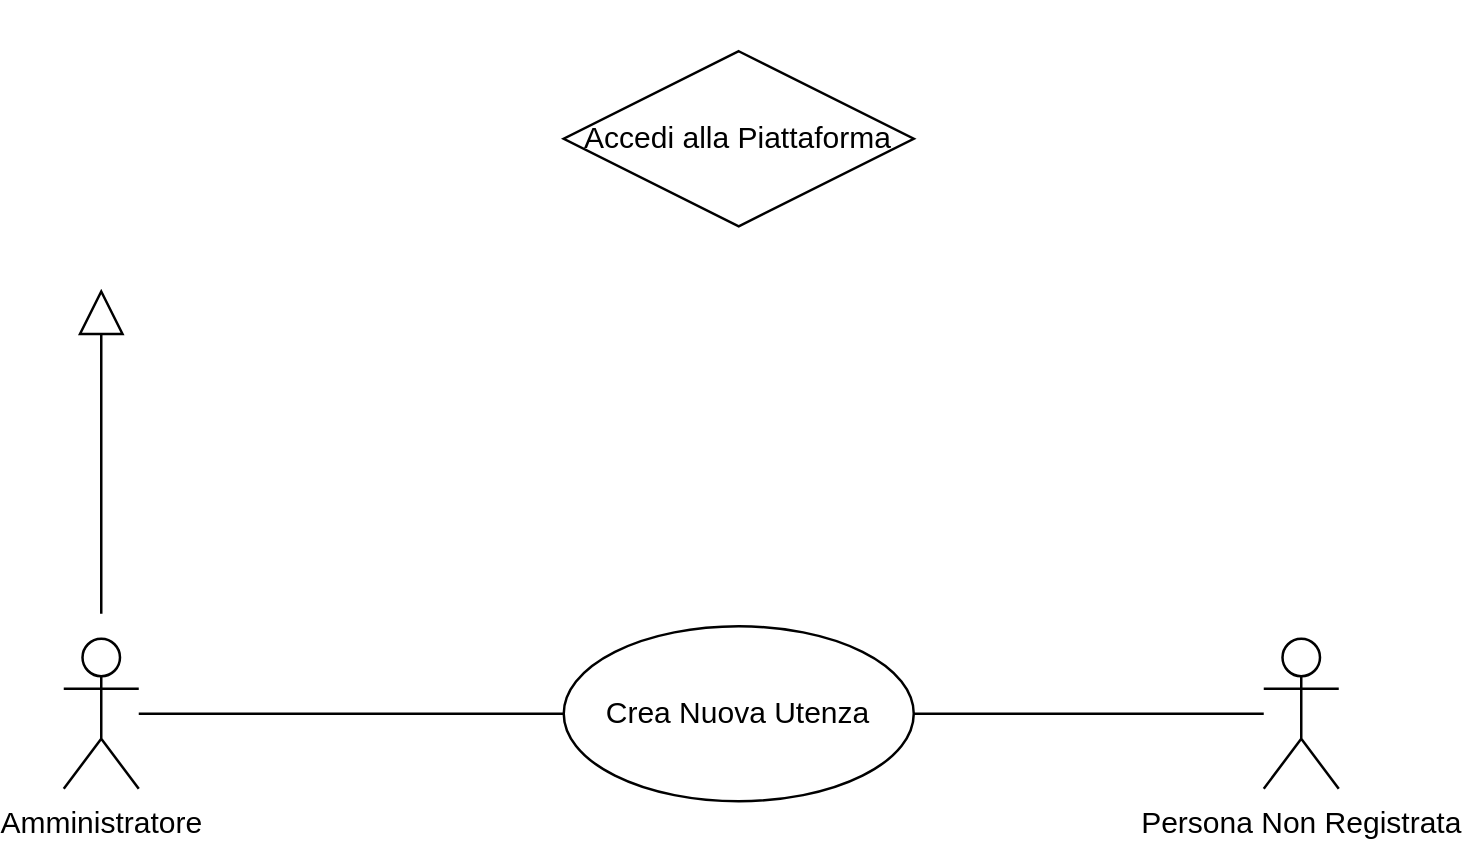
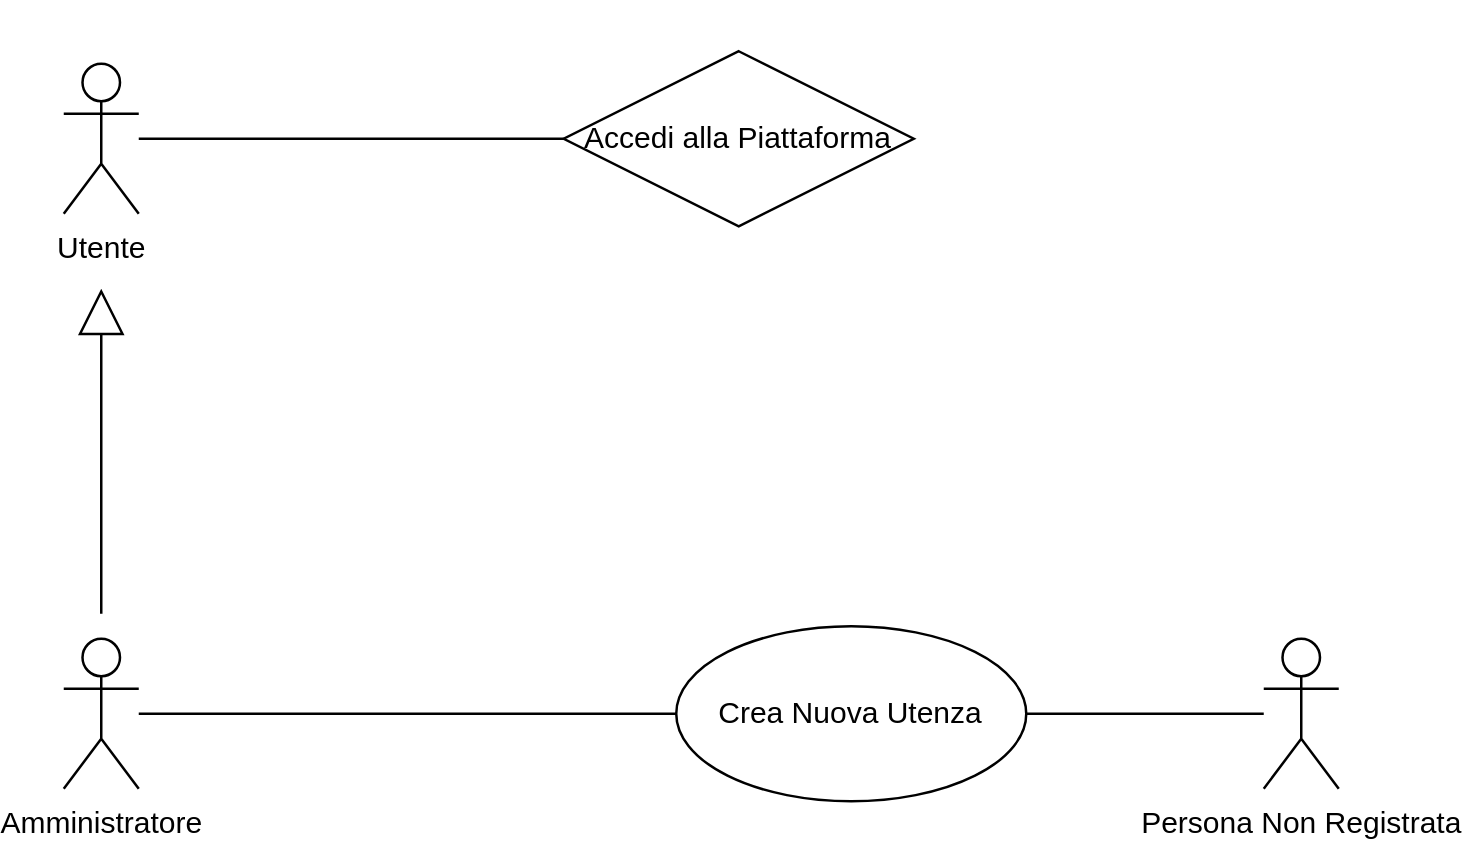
  <mxCell id="0" />
  <mxCell id="1" parent="0" />
+ <mxCell id="2" value="Utente" style="shape=umlActor;verticalLabelPosition=bottom;verticalAlign=top;html=1;" vertex="1" parent="1"><mxGeometry x="20" y="25" width="30" height="60" as="geometry" /></mxCell>
  <mxCell id="3" value="Amministratore" style="shape=umlActor;verticalLabelPosition=bottom;verticalAlign=top;html=1;" vertex="1" parent="1"><mxGeometry x="20" y="255" width="30" height="60" as="geometry" /></mxCell>
  <mxCell id="4" value="" style="endArrow=block;endSize=16;endFill=0;html=1;rounded=0;" edge="1" parent="1"><mxGeometry width="160" relative="1" as="geometry"><mxPoint x="35" y="245" as="sourcePoint" /><mxPoint x="35" y="115" as="targetPoint" /></mxGeometry></mxCell>
  <mxCell id="5" value="Accedi alla Piattaforma" style="rhombus;whiteSpace=wrap;html=1;" vertex="1" parent="1"><mxGeometry x="220" y="20" width="140" height="70" as="geometry" /></mxCell>
- <mxCell id="7" value="Crea Nuova Utenza" style="ellipse;whiteSpace=wrap;html=1;" vertex="1" parent="1"><mxGeometry x="220" y="250" width="140" height="70" as="geometry" /></mxCell>
+ <mxCell id="6" value="" style="endArrow=none;html=1;edgeStyle=orthogonalEdgeStyle;rounded=0;" edge="1" parent="1" source="2" target="5"><mxGeometry relative="1" as="geometry"><mxPoint x="200" y="155" as="sourcePoint" /><mxPoint x="360" y="155" as="targetPoint" /></mxGeometry></mxCell>
+ <mxCell id="7" value="Crea Nuova Utenza" style="ellipse;whiteSpace=wrap;html=1;" vertex="1" parent="1"><mxGeometry x="265" y="250" width="140" height="70" as="geometry" /></mxCell>
  <mxCell id="8" value="" style="endArrow=none;html=1;edgeStyle=orthogonalEdgeStyle;rounded=0;" edge="1" parent="1" target="7" source="3"><mxGeometry relative="1" as="geometry"><mxPoint x="50" y="285" as="sourcePoint" /><mxPoint x="360" y="385" as="targetPoint" /></mxGeometry></mxCell>
  <mxCell id="9" value="Persona Non Registrata" style="shape=umlActor;verticalLabelPosition=bottom;verticalAlign=top;html=1;" vertex="1" parent="1"><mxGeometry x="500" y="255" width="30" height="60" as="geometry" /></mxCell>
  <mxCell id="10" value="" style="endArrow=none;html=1;edgeStyle=orthogonalEdgeStyle;rounded=0;" edge="1" parent="1" source="7" target="9"><mxGeometry relative="1" as="geometry"><mxPoint x="60" y="295" as="sourcePoint" /><mxPoint x="230" y="295" as="targetPoint" /></mxGeometry></mxCell>
